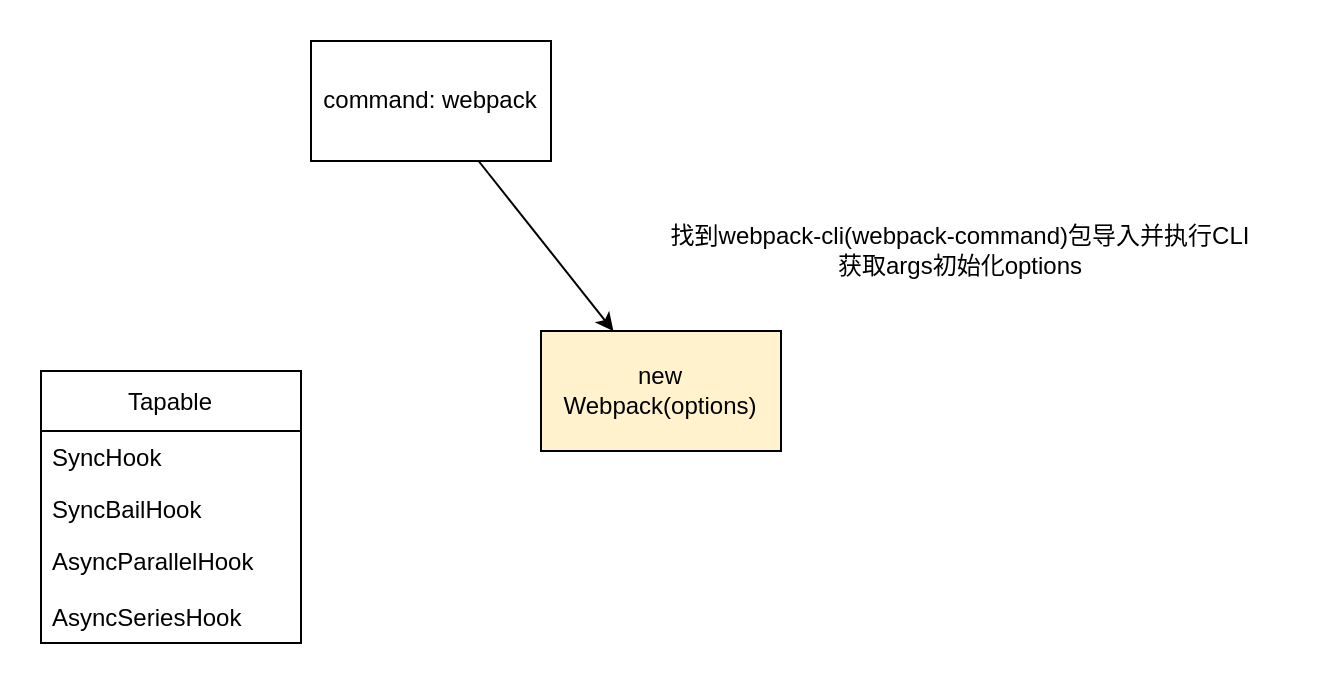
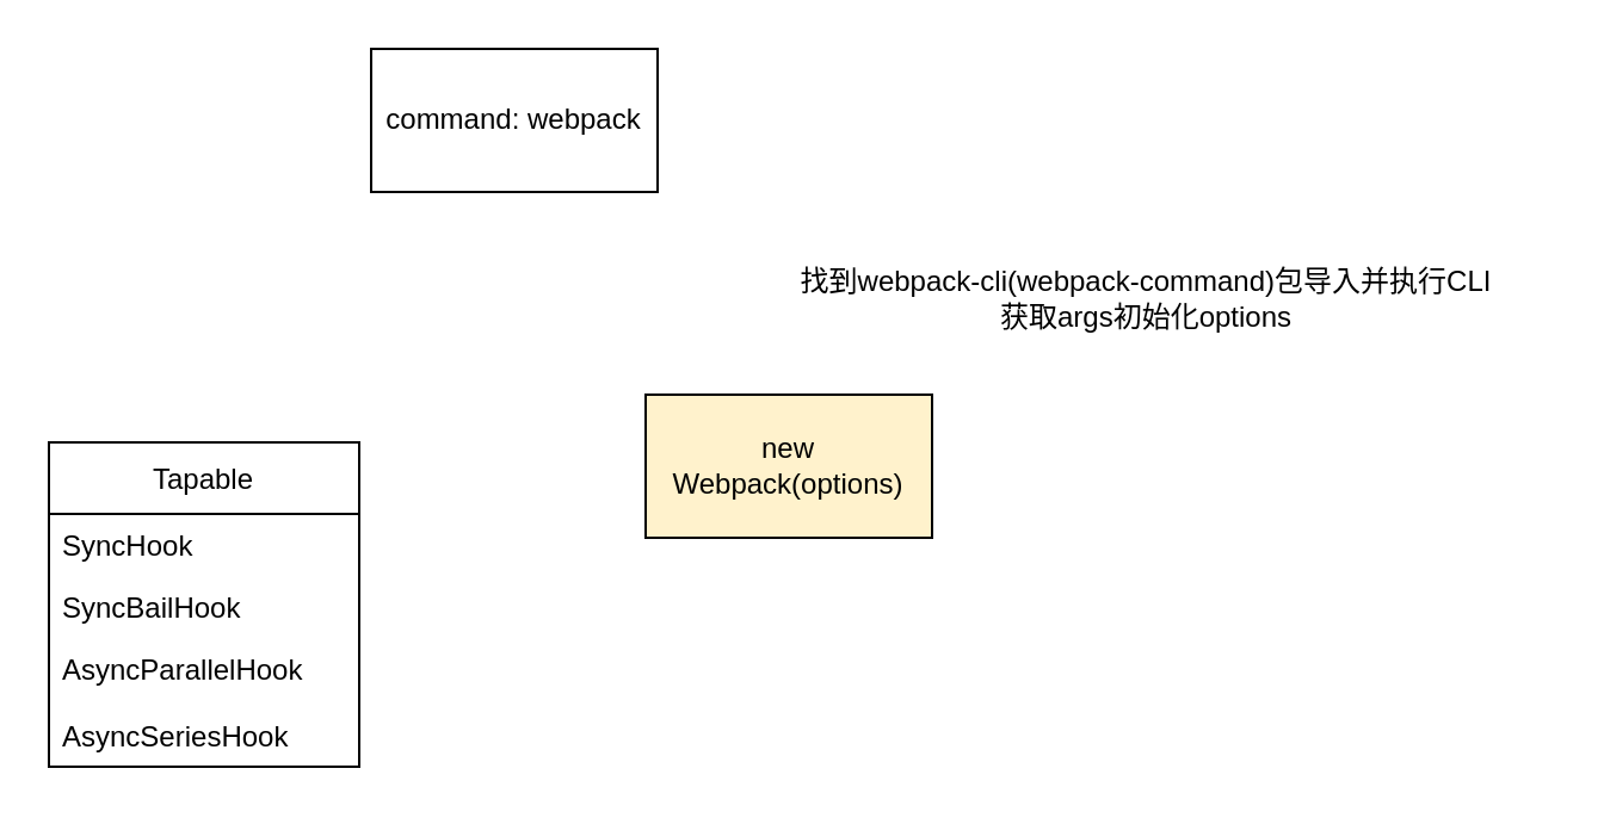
  <mxCell id="0" />
  <mxCell id="1" parent="0" />
- <mxCell id="2" value="" style="edgeStyle=none;html=1;" edge="1" parent="1" source="3" target="4"><mxGeometry relative="1" as="geometry" /></mxCell>
  <mxCell id="3" value="command: webpack" style="rounded=0;whiteSpace=wrap;html=1;" vertex="1" parent="1"><mxGeometry x="155" y="20" width="120" height="60" as="geometry" /></mxCell>
  <mxCell id="4" value="new Webpack(options)" style="whiteSpace=wrap;html=1;rounded=0;fillColor=#fff2cc;" vertex="1" parent="1"><mxGeometry x="270" y="165" width="120" height="60" as="geometry" /></mxCell>
  <mxCell id="5" style="edgeStyle=none;html=1;exitX=1;exitY=1;exitDx=0;exitDy=0;entryX=1;entryY=1;entryDx=0;entryDy=0;" edge="1" parent="1" source="6" target="6"><mxGeometry relative="1" as="geometry"><mxPoint x="420" y="145" as="targetPoint" /></mxGeometry></mxCell>
  <mxCell id="6" value="找到webpack-cli(webpack-command)包导入并执行CLI&lt;br&gt;获取args初始化options" style="text;html=1;strokeColor=none;fillColor=none;align=center;verticalAlign=middle;whiteSpace=wrap;rounded=0;" vertex="1" parent="1"><mxGeometry x="310" y="85" width="340" height="80" as="geometry" /></mxCell>
  <mxCell id="7" value="Tapable" style="swimlane;fontStyle=0;childLayout=stackLayout;horizontal=1;startSize=30;fillColor=none;horizontalStack=0;resizeParent=1;resizeParentMax=0;resizeLast=0;collapsible=1;marginBottom=0;" vertex="1" parent="1"><mxGeometry x="20" y="185" width="130" height="136" as="geometry" /></mxCell>
  <mxCell id="8" value="SyncHook" style="text;strokeColor=none;fillColor=none;align=left;verticalAlign=top;spacingLeft=4;spacingRight=4;overflow=hidden;rotatable=0;points=[[0,0.5],[1,0.5]];portConstraint=eastwest;" vertex="1" parent="7"><mxGeometry y="30" width="130" height="26" as="geometry" /></mxCell>
  <mxCell id="9" value="SyncBailHook" style="text;strokeColor=none;fillColor=none;align=left;verticalAlign=top;spacingLeft=4;spacingRight=4;overflow=hidden;rotatable=0;points=[[0,0.5],[1,0.5]];portConstraint=eastwest;" vertex="1" parent="7"><mxGeometry y="56" width="130" height="26" as="geometry" /></mxCell>
  <mxCell id="10" value="AsyncParallelHook" style="text;strokeColor=none;fillColor=none;align=left;verticalAlign=top;spacingLeft=4;spacingRight=4;overflow=hidden;rotatable=0;points=[[0,0.5],[1,0.5]];portConstraint=eastwest;" vertex="1" parent="7"><mxGeometry y="82" width="130" height="28" as="geometry" /></mxCell>
  <mxCell id="11" value="AsyncSeriesHook" style="text;strokeColor=none;fillColor=none;align=left;verticalAlign=top;spacingLeft=4;spacingRight=4;overflow=hidden;rotatable=0;points=[[0,0.5],[1,0.5]];portConstraint=eastwest;" vertex="1" parent="7"><mxGeometry y="110" width="130" height="26" as="geometry" /></mxCell>
